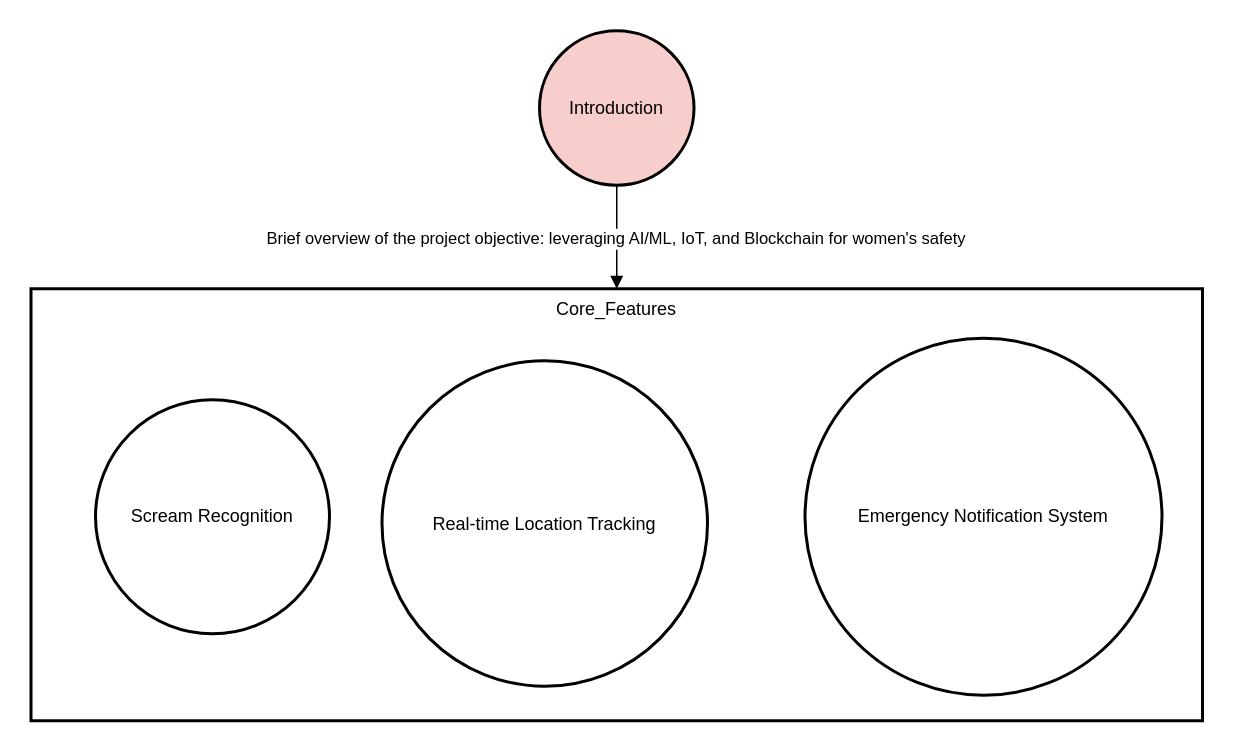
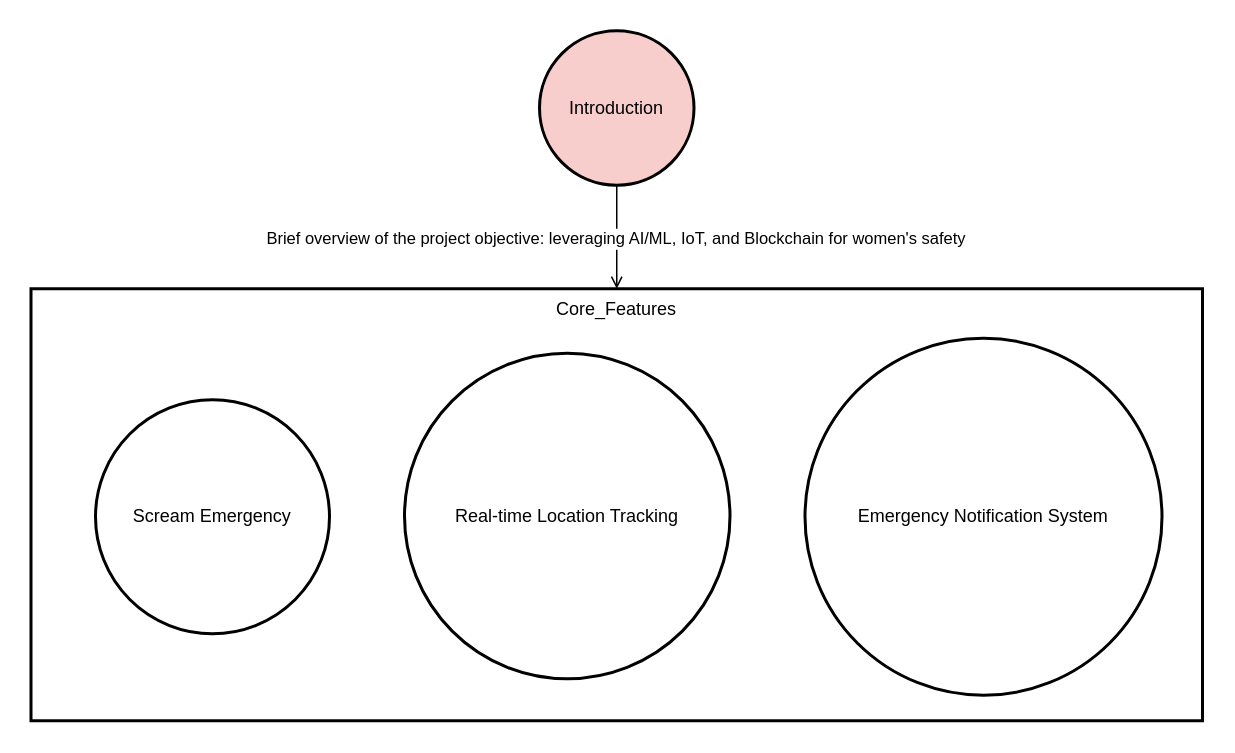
  <mxCell id="0" />
  <mxCell id="1" parent="0" />
  <mxCell id="2" value="Core_Features" style="whiteSpace=wrap;strokeWidth=2;verticalAlign=top;" vertex="1" parent="1"><mxGeometry y="192" width="781" height="288" as="geometry" x="20" /></mxCell>
- <mxCell id="3" value="Scream Recognition" style="ellipse;aspect=fixed;strokeWidth=2;whiteSpace=wrap;" vertex="1" parent="2"><mxGeometry x="43" y="74" width="156" height="156" as="geometry" /></mxCell>
- <mxCell id="4" value="Real-time Location Tracking" style="ellipse;aspect=fixed;strokeWidth=2;whiteSpace=wrap;" vertex="1" parent="2"><mxGeometry x="234" y="48" width="217" height="217" as="geometry" /></mxCell>
+ <mxCell id="3" value="Scream Emergency" style="ellipse;aspect=fixed;strokeWidth=2;whiteSpace=wrap;" vertex="1" parent="2"><mxGeometry x="43" y="74" width="156" height="156" as="geometry" /></mxCell>
+ <mxCell id="4" value="Real-time Location Tracking" style="ellipse;aspect=fixed;strokeWidth=2;whiteSpace=wrap;" vertex="1" parent="2"><mxGeometry x="249" y="43" width="217" height="217" as="geometry" /></mxCell>
  <mxCell id="5" value="Emergency Notification System" style="ellipse;aspect=fixed;strokeWidth=2;whiteSpace=wrap;" vertex="1" parent="2"><mxGeometry x="516" y="33" width="238" height="238" as="geometry" /></mxCell>
  <mxCell id="6" value="Introduction" style="ellipse;aspect=fixed;strokeWidth=2;whiteSpace=wrap;fillColor=#f8cecc;" vertex="1" parent="1"><mxGeometry x="359" width="103" height="103" as="geometry" y="20" /></mxCell>
- <mxCell id="7" value="Brief overview of the project objective: leveraging AI/ML, IoT, and Blockchain for women's safety" style="curved=1;startArrow=none;endArrow=block;exitX=0.5;exitY=1;entryX=0.5;entryY=0;" edge="1" parent="1" source="6" target="2"><mxGeometry relative="1" as="geometry"><Array as="points" /></mxGeometry></mxCell>
+ <mxCell id="7" value="Brief overview of the project objective: leveraging AI/ML, IoT, and Blockchain for women's safety" style="curved=1;startArrow=none;endArrow=open;exitX=0.5;exitY=1;entryX=0.5;entryY=0;" edge="1" parent="1" source="6" target="2"><mxGeometry relative="1" as="geometry"><Array as="points" /></mxGeometry></mxCell>
